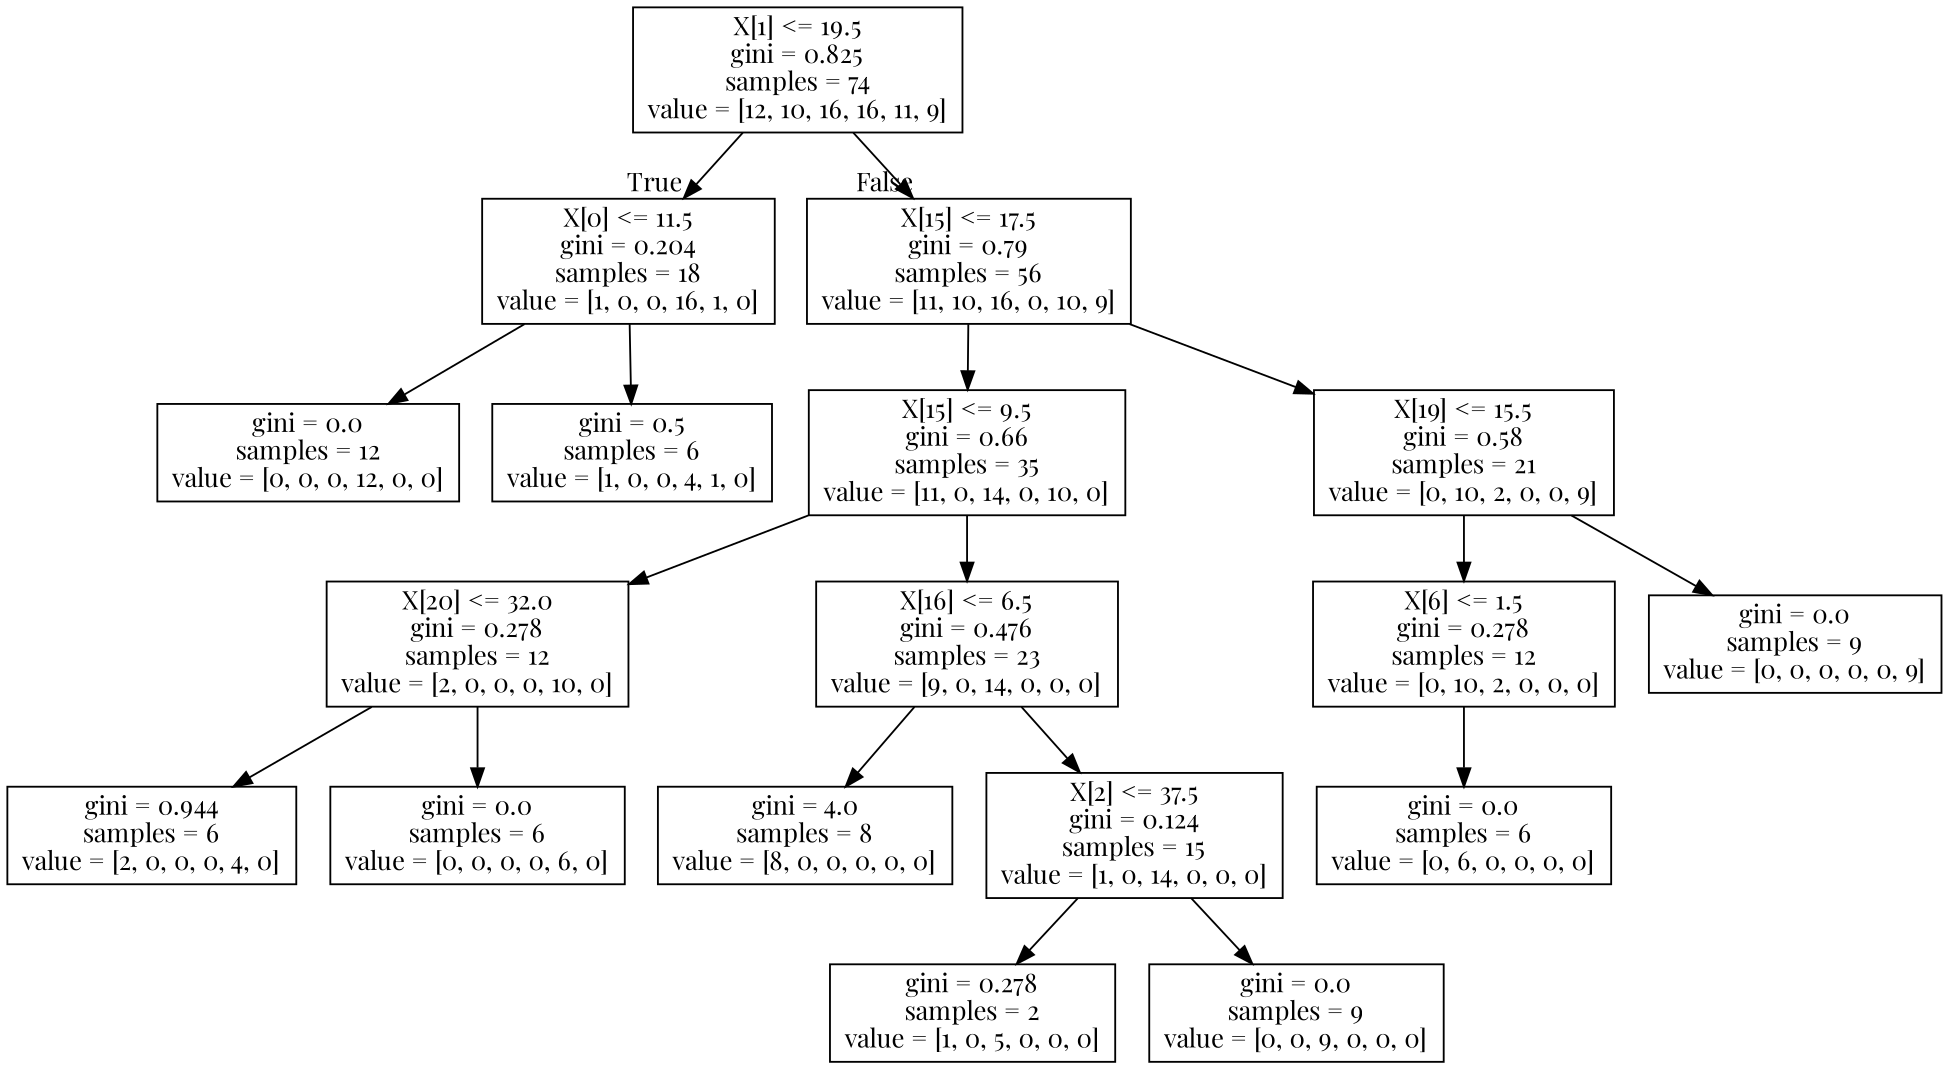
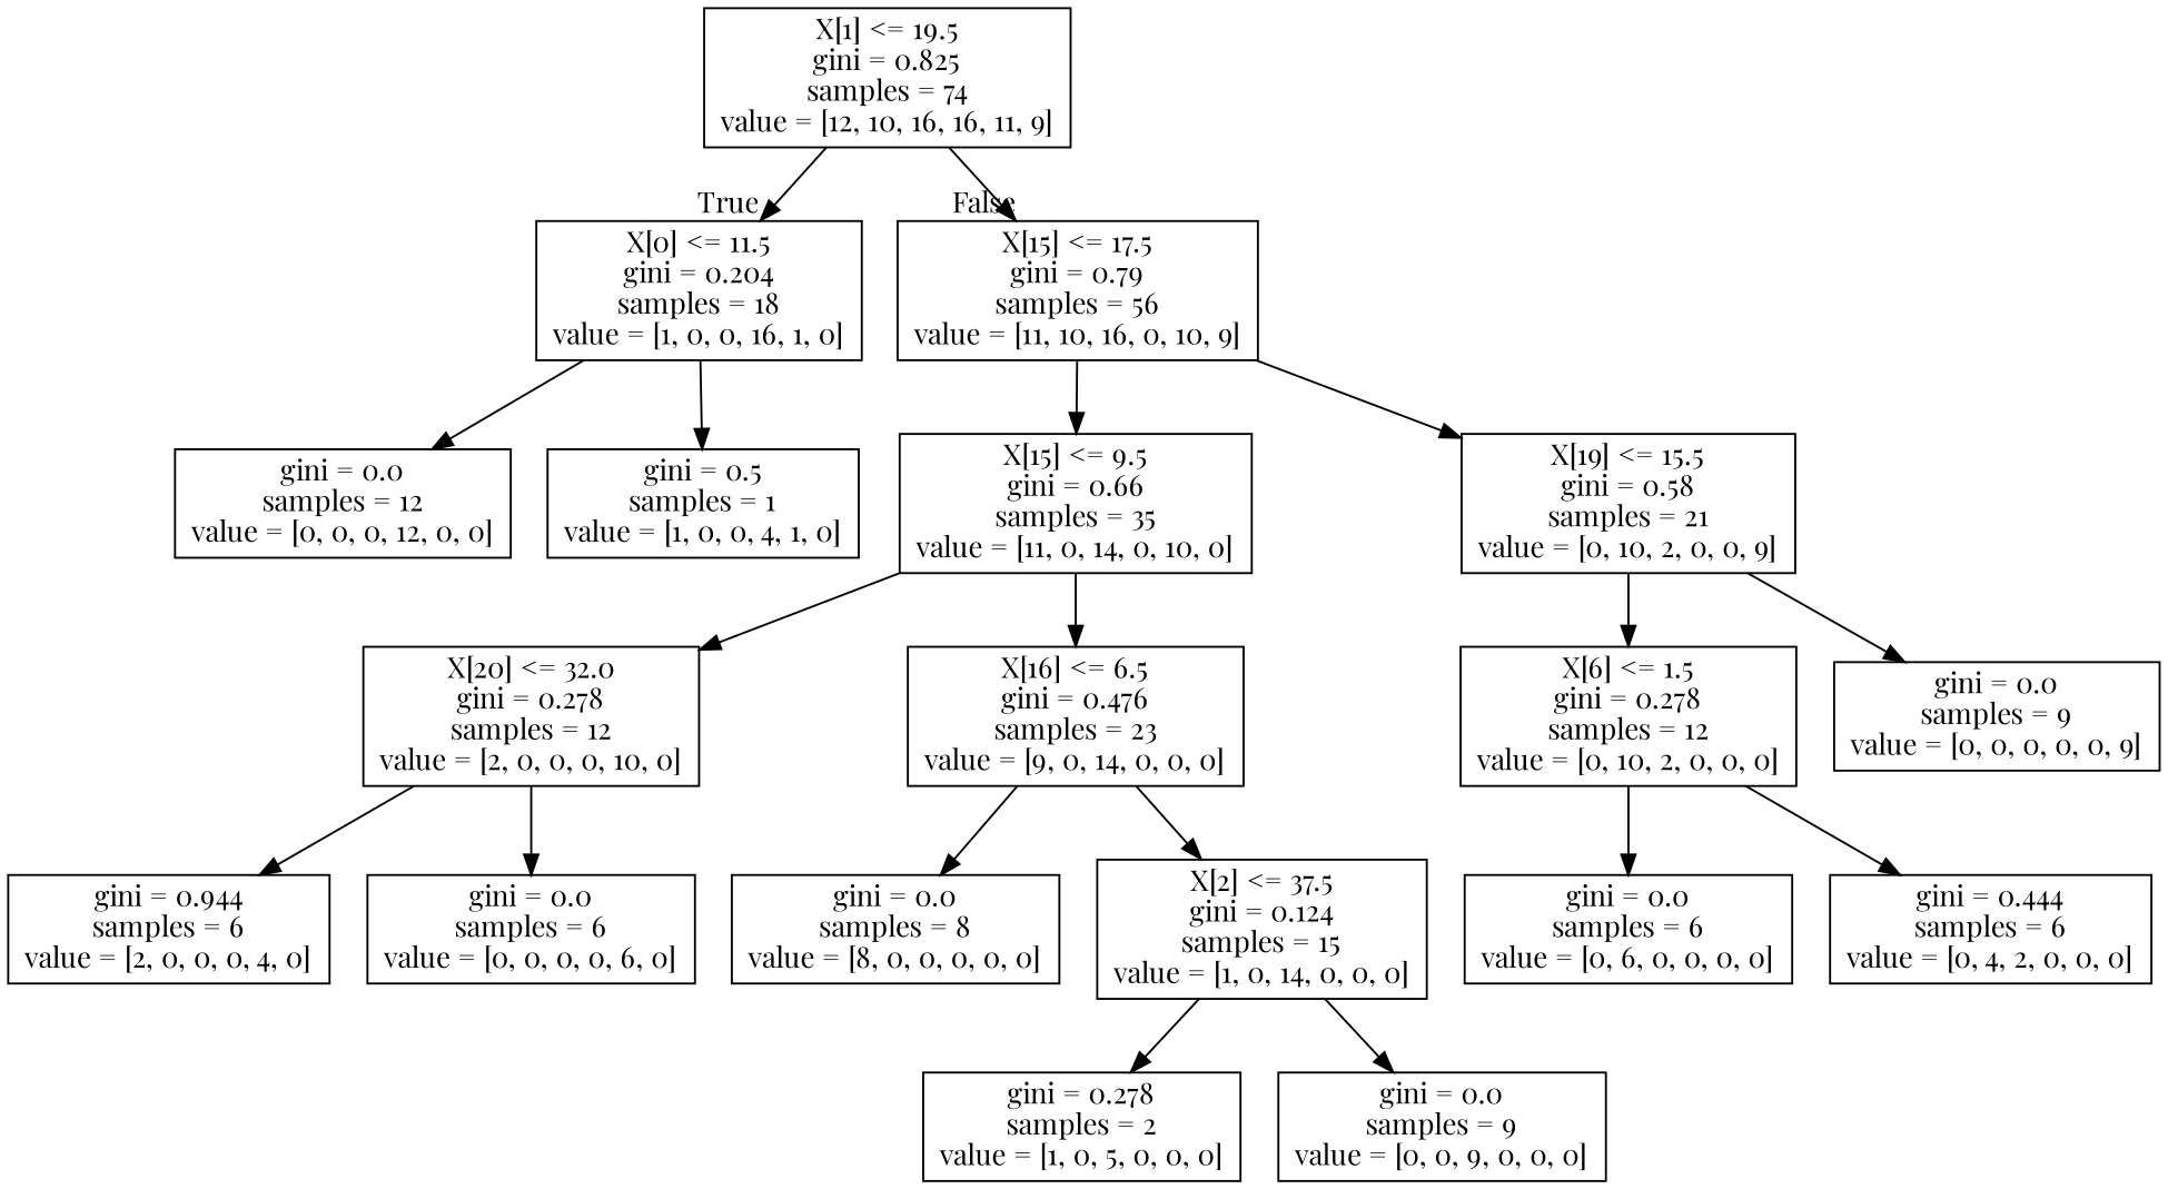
  digraph {
    fontname="Playfair Display"
    node [fontname="Playfair Display" shape=box]
    edge [fontname="Playfair Display"]
    n1 [label="X[1] <= 19.5\ngini = 0.825\nsamples = 74\nvalue = [12, 10, 16, 16, 11, 9]"]
    n2 [label="X[0] <= 11.5\ngini = 0.204\nsamples = 18\nvalue = [1, 0, 0, 16, 1, 0]"]
    n3 [label="X[15] <= 17.5\ngini = 0.79\nsamples = 56\nvalue = [11, 10, 16, 0, 10, 9]"]
    n4 [label="gini = 0.0\nsamples = 12\nvalue = [0, 0, 0, 12, 0, 0]"]
-   n5 [label="gini = 0.5\nsamples = 6\nvalue = [1, 0, 0, 4, 1, 0]"]
+   n5 [label="gini = 0.5\nsamples = 1\nvalue = [1, 0, 0, 4, 1, 0]"]
    n6 [label="X[15] <= 9.5\ngini = 0.66\nsamples = 35\nvalue = [11, 0, 14, 0, 10, 0]"]
    n7 [label="X[19] <= 15.5\ngini = 0.58\nsamples = 21\nvalue = [0, 10, 2, 0, 0, 9]"]
    n8 [label="X[20] <= 32.0\ngini = 0.278\nsamples = 12\nvalue = [2, 0, 0, 0, 10, 0]"]
    n9 [label="X[16] <= 6.5\ngini = 0.476\nsamples = 23\nvalue = [9, 0, 14, 0, 0, 0]"]
    n10 [label="X[6] <= 1.5\ngini = 0.278\nsamples = 12\nvalue = [0, 10, 2, 0, 0, 0]"]
    n11 [label="gini = 0.0\nsamples = 9\nvalue = [0, 0, 0, 0, 0, 9]"]
    n12 [label="gini = 0.944\nsamples = 6\nvalue = [2, 0, 0, 0, 4, 0]"]
    n13 [label="gini = 0.0\nsamples = 6\nvalue = [0, 0, 0, 0, 6, 0]"]
-   n14 [label="gini = 4.0\nsamples = 8\nvalue = [8, 0, 0, 0, 0, 0]"]
+   n14 [label="gini = 0.0\nsamples = 8\nvalue = [8, 0, 0, 0, 0, 0]"]
    n15 [label="X[2] <= 37.5\ngini = 0.124\nsamples = 15\nvalue = [1, 0, 14, 0, 0, 0]"]
    n16 [label="gini = 0.278\nsamples = 2\nvalue = [1, 0, 5, 0, 0, 0]"]
    n17 [label="gini = 0.0\nsamples = 9\nvalue = [0, 0, 9, 0, 0, 0]"]
    n18 [label="gini = 0.0\nsamples = 6\nvalue = [0, 6, 0, 0, 0, 0]"]
+   n19 [label="gini = 0.444\nsamples = 6\nvalue = [0, 4, 2, 0, 0, 0]"]
    n1 -> n2 [headlabel=True labelangle=45 labeldistance=2.5]
    n1 -> n3 [headlabel=False labelangle=-45 labeldistance=2.5]
    n2 -> n4
    n2 -> n5
    n3 -> n6
    n3 -> n7
    n6 -> n8
    n6 -> n9
    n7 -> n10
    n7 -> n11
    n8 -> n12
    n8 -> n13
    n9 -> n14
    n9 -> n15
    n10 -> n18
+   n10 -> n19
    n15 -> n16
    n15 -> n17
  }
